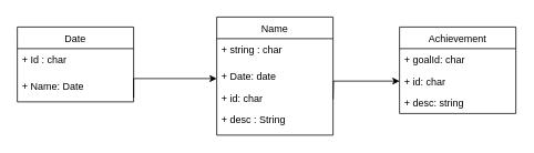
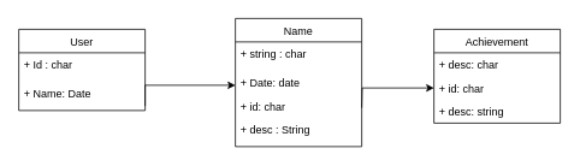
  <mxCell id="0" />
  <mxCell id="1" parent="0" />
- <mxCell id="2" value="Date" style="swimlane;fontStyle=0;childLayout=stackLayout;horizontal=1;startSize=26;fillColor=none;horizontalStack=0;resizeParent=1;resizeParentMax=0;resizeLast=0;collapsible=1;marginBottom=0;" vertex="1" parent="1"><mxGeometry x="20" y="32" width="140" height="90" as="geometry" /></mxCell>
+ <mxCell id="2" value="User" style="swimlane;fontStyle=0;childLayout=stackLayout;horizontal=1;startSize=26;fillColor=none;horizontalStack=0;resizeParent=1;resizeParentMax=0;resizeLast=0;collapsible=1;marginBottom=0;" vertex="1" parent="1"><mxGeometry x="20" y="32" width="140" height="90" as="geometry" /></mxCell>
  <mxCell id="3" value="+ Id : char" style="text;strokeColor=none;fillColor=none;align=left;verticalAlign=top;spacingLeft=4;spacingRight=4;overflow=hidden;rotatable=0;points=[[0,0.5],[1,0.5]];portConstraint=eastwest;" vertex="1" parent="2"><mxGeometry y="26" width="140" height="32" as="geometry" /></mxCell>
  <mxCell id="4" value="+ Name: Date" style="text;strokeColor=none;fillColor=none;align=left;verticalAlign=top;spacingLeft=4;spacingRight=4;overflow=hidden;rotatable=0;points=[[0,0.5],[1,0.5]];portConstraint=eastwest;" vertex="1" parent="2"><mxGeometry y="58" width="140" height="32" as="geometry" /></mxCell>
  <mxCell id="5" value="Name" style="swimlane;fontStyle=0;childLayout=stackLayout;horizontal=1;startSize=26;fillColor=none;horizontalStack=0;resizeParent=1;resizeParentMax=0;resizeLast=0;collapsible=1;marginBottom=0;" vertex="1" parent="1"><mxGeometry x="260" y="20" width="140" height="142" as="geometry" /></mxCell>
  <mxCell id="6" value="+ string : char" style="text;strokeColor=none;fillColor=none;align=left;verticalAlign=top;spacingLeft=4;spacingRight=4;overflow=hidden;rotatable=0;points=[[0,0.5],[1,0.5]];portConstraint=eastwest;" vertex="1" parent="5"><mxGeometry y="26" width="140" height="32" as="geometry" /></mxCell>
  <mxCell id="7" value="+ Date: date" style="text;strokeColor=none;fillColor=none;align=left;verticalAlign=top;spacingLeft=4;spacingRight=4;overflow=hidden;rotatable=0;points=[[0,0.5],[1,0.5]];portConstraint=eastwest;" vertex="1" parent="5"><mxGeometry y="58" width="140" height="26" as="geometry" /></mxCell>
  <mxCell id="8" value="+ id: char" style="text;strokeColor=none;fillColor=none;align=left;verticalAlign=top;spacingLeft=4;spacingRight=4;overflow=hidden;rotatable=0;points=[[0,0.5],[1,0.5]];portConstraint=eastwest;" vertex="1" parent="5"><mxGeometry y="84" width="140" height="26" as="geometry" /></mxCell>
  <mxCell id="9" value="+ desc : String" style="text;strokeColor=none;fillColor=none;align=left;verticalAlign=top;spacingLeft=4;spacingRight=4;overflow=hidden;rotatable=0;points=[[0,0.5],[1,0.5]];portConstraint=eastwest;" vertex="1" parent="5"><mxGeometry y="110" width="140" height="32" as="geometry" /></mxCell>
  <mxCell id="10" value="Achievement" style="swimlane;fontStyle=0;childLayout=stackLayout;horizontal=1;startSize=26;fillColor=none;horizontalStack=0;resizeParent=1;resizeParentMax=0;resizeLast=0;collapsible=1;marginBottom=0;" vertex="1" parent="1"><mxGeometry x="480" y="32" width="140" height="104" as="geometry" /></mxCell>
- <mxCell id="11" value="+ goalId: char" style="text;strokeColor=none;fillColor=none;align=left;verticalAlign=top;spacingLeft=4;spacingRight=4;overflow=hidden;rotatable=0;points=[[0,0.5],[1,0.5]];portConstraint=eastwest;" vertex="1" parent="10"><mxGeometry y="26" width="140" height="26" as="geometry" /></mxCell>
+ <mxCell id="11" value="+ desc: char" style="text;strokeColor=none;fillColor=none;align=left;verticalAlign=top;spacingLeft=4;spacingRight=4;overflow=hidden;rotatable=0;points=[[0,0.5],[1,0.5]];portConstraint=eastwest;" vertex="1" parent="10"><mxGeometry y="26" width="140" height="26" as="geometry" /></mxCell>
  <mxCell id="12" value="+ id: char" style="text;strokeColor=none;fillColor=none;align=left;verticalAlign=top;spacingLeft=4;spacingRight=4;overflow=hidden;rotatable=0;points=[[0,0.5],[1,0.5]];portConstraint=eastwest;" vertex="1" parent="10"><mxGeometry y="52" width="140" height="26" as="geometry" /></mxCell>
  <mxCell id="13" value="+ desc: string" style="text;strokeColor=none;fillColor=none;align=left;verticalAlign=top;spacingLeft=4;spacingRight=4;overflow=hidden;rotatable=0;points=[[0,0.5],[1,0.5]];portConstraint=eastwest;" vertex="1" parent="10"><mxGeometry y="78" width="140" height="26" as="geometry" /></mxCell>
  <mxCell id="14" style="edgeStyle=orthogonalEdgeStyle;rounded=0;orthogonalLoop=1;jettySize=auto;html=1;" edge="1" parent="1"><mxGeometry relative="1" as="geometry"><mxPoint x="160" y="117" as="sourcePoint" /><mxPoint x="260" y="94" as="targetPoint" /><Array as="points"><mxPoint x="160" y="94" /><mxPoint x="260" y="94" /></Array></mxGeometry></mxCell>
  <mxCell id="15" style="edgeStyle=orthogonalEdgeStyle;rounded=0;orthogonalLoop=1;jettySize=auto;html=1;entryX=0;entryY=0.5;entryDx=0;entryDy=0;" edge="1" parent="1" target="12"><mxGeometry relative="1" as="geometry"><mxPoint x="400" y="119" as="sourcePoint" /></mxGeometry></mxCell>
